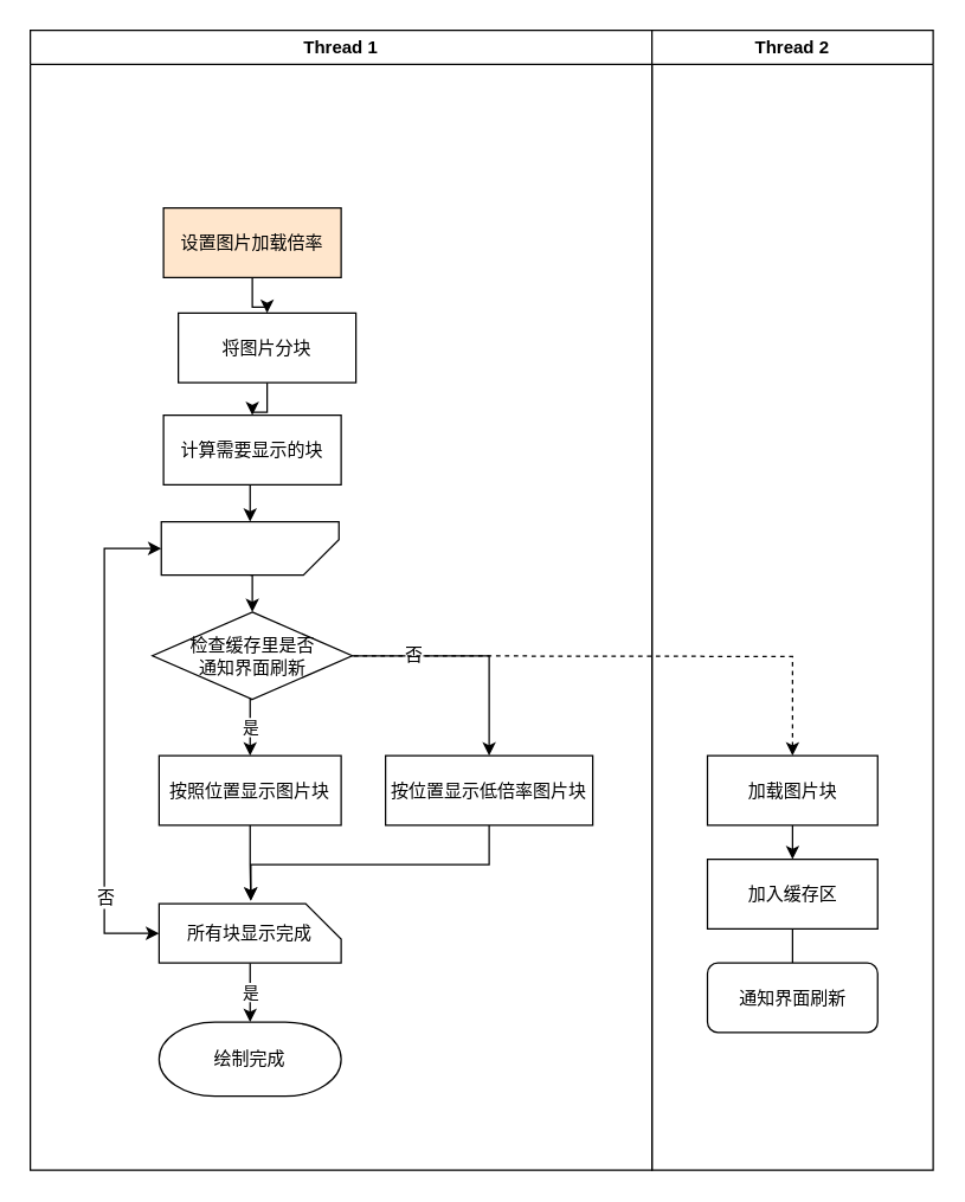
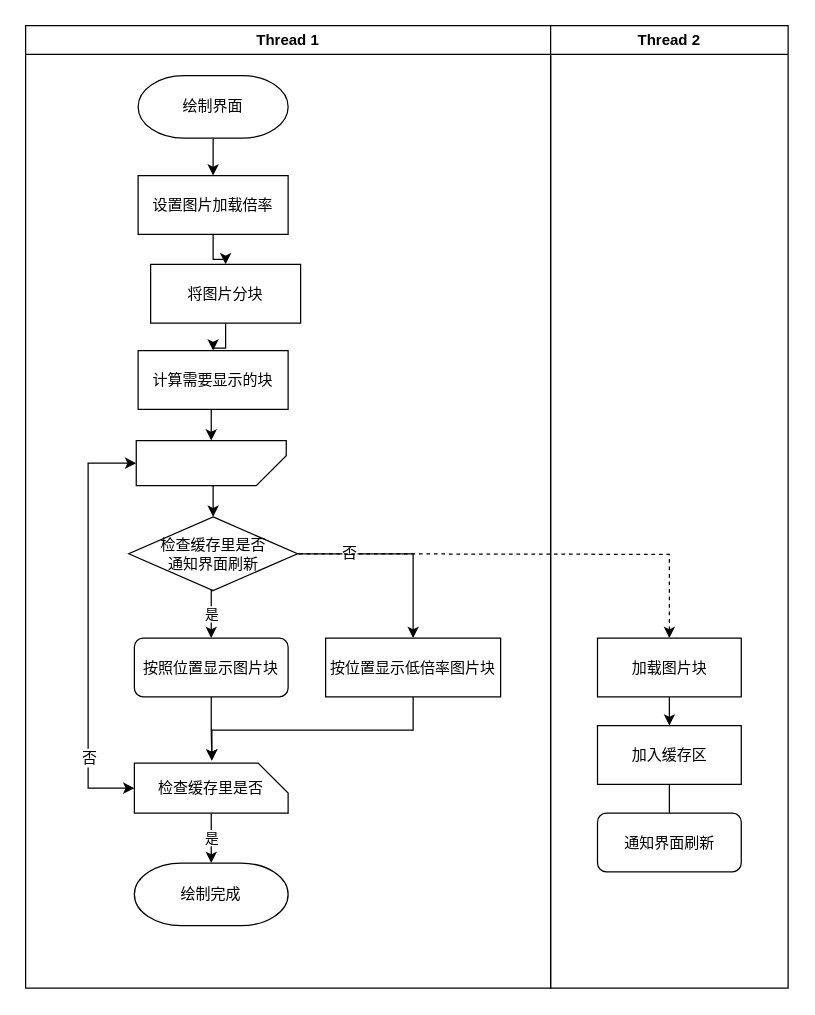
  <mxCell id="0" />
  <mxCell id="1" parent="0" />
  <mxCell id="2" value="Thread 1" style="swimlane;whiteSpace=wrap" parent="1" vertex="1"><mxGeometry x="20" y="20" width="420" height="770" as="geometry" /></mxCell>
  <mxCell id="3" style="edgeStyle=orthogonalEdgeStyle;rounded=0;orthogonalLoop=1;jettySize=auto;html=1;exitX=0.5;exitY=1;exitDx=0;exitDy=0;" parent="2" source="4" target="6" edge="1"><mxGeometry relative="1" as="geometry" /></mxCell>
- <mxCell id="4" value="设置图片加载倍率" style="rounded=0;whiteSpace=wrap;html=1;fillColor=#ffe6cc;" parent="2" vertex="1"><mxGeometry x="90" y="120" width="120" height="47" as="geometry" /></mxCell>
+ <mxCell id="4" value="设置图片加载倍率" style="rounded=0;whiteSpace=wrap;html=1;" parent="2" vertex="1"><mxGeometry x="90" y="120" width="120" height="47" as="geometry" /></mxCell>
  <mxCell id="5" value="" style="edgeStyle=orthogonalEdgeStyle;rounded=0;orthogonalLoop=1;jettySize=auto;html=1;" parent="2" source="6" target="8" edge="1"><mxGeometry relative="1" as="geometry" /></mxCell>
  <mxCell id="6" value="将图片分块" style="rounded=0;whiteSpace=wrap;html=1;" parent="2" vertex="1"><mxGeometry x="100" y="191" width="120" height="47" as="geometry" /></mxCell>
  <mxCell id="7" style="edgeStyle=orthogonalEdgeStyle;rounded=0;orthogonalLoop=1;jettySize=auto;html=1;exitX=0.5;exitY=1;exitDx=0;exitDy=0;entryX=0.5;entryY=1;entryDx=0;entryDy=0;entryPerimeter=0;startArrow=none;startFill=0;targetPerimeterSpacing=0;strokeColor=#000000;strokeWidth=1;" edge="1" parent="2" source="8" target="21"><mxGeometry relative="1" as="geometry" /></mxCell>
  <mxCell id="8" value="计算需要显示的块" style="rounded=0;whiteSpace=wrap;html=1;" parent="2" vertex="1"><mxGeometry x="90" y="260" width="120" height="47" as="geometry" /></mxCell>
  <mxCell id="9" style="edgeStyle=orthogonalEdgeStyle;rounded=0;orthogonalLoop=1;jettySize=auto;html=1;exitX=1;exitY=0.5;exitDx=0;exitDy=0;entryX=0.5;entryY=0;entryDx=0;entryDy=0;" parent="2" source="12" target="16" edge="1"><mxGeometry relative="1" as="geometry" /></mxCell>
  <mxCell id="10" value="否" style="text;html=1;resizable=0;points=[];align=center;verticalAlign=middle;labelBackgroundColor=#ffffff;" parent="9" vertex="1" connectable="0"><mxGeometry x="-0.489" y="1" relative="1" as="geometry"><mxPoint as="offset" /></mxGeometry></mxCell>
  <mxCell id="11" value="是" style="edgeStyle=orthogonalEdgeStyle;rounded=0;orthogonalLoop=1;jettySize=auto;html=1;exitX=0.5;exitY=1;exitDx=0;exitDy=0;entryX=0.5;entryY=0;entryDx=0;entryDy=0;" parent="2" source="12" target="14" edge="1"><mxGeometry relative="1" as="geometry" /></mxCell>
  <mxCell id="12" value="检查缓存里是否&lt;br&gt;通知界面刷新" style="rhombus;whiteSpace=wrap;html=1;fontFamily=Helvetica;fontSize=12;fontColor=#000000;align=center;strokeColor=#000000;fillColor=#ffffff;" parent="2" vertex="1"><mxGeometry x="82.5" y="393" width="135" height="59" as="geometry" /></mxCell>
  <mxCell id="13" style="edgeStyle=orthogonalEdgeStyle;rounded=0;orthogonalLoop=1;jettySize=auto;html=1;exitX=0.5;exitY=1;exitDx=0;exitDy=0;entryX=-0.05;entryY=0.496;entryDx=0;entryDy=0;entryPerimeter=0;startArrow=none;startFill=0;targetPerimeterSpacing=0;strokeColor=#000000;strokeWidth=1;" edge="1" parent="2" source="14" target="25"><mxGeometry relative="1" as="geometry" /></mxCell>
- <mxCell id="14" value="按照位置显示图片块" style="rounded=0;whiteSpace=wrap;html=1;" parent="2" vertex="1"><mxGeometry x="87" y="490" width="123" height="47" as="geometry" /></mxCell>
+ <mxCell id="14" value="按照位置显示图片块" style="whiteSpace=wrap;html=1;rounded=1;" parent="2" vertex="1"><mxGeometry x="87" y="490" width="123" height="47" as="geometry" /></mxCell>
  <mxCell id="15" style="edgeStyle=orthogonalEdgeStyle;rounded=0;orthogonalLoop=1;jettySize=auto;html=1;exitX=0.5;exitY=1;exitDx=0;exitDy=0;entryX=-0.05;entryY=0.496;entryDx=0;entryDy=0;entryPerimeter=0;startArrow=none;startFill=0;targetPerimeterSpacing=0;strokeColor=#000000;strokeWidth=1;" edge="1" parent="2" source="16" target="25"><mxGeometry relative="1" as="geometry" /></mxCell>
  <mxCell id="16" value="按位置显示低倍率图片块" style="rounded=0;whiteSpace=wrap;html=1;" parent="2" vertex="1"><mxGeometry x="240" y="490" width="140" height="47" as="geometry" /></mxCell>
+ <mxCell id="17" style="edgeStyle=orthogonalEdgeStyle;rounded=0;orthogonalLoop=1;jettySize=auto;html=1;exitX=0.5;exitY=1;exitDx=0;exitDy=0;exitPerimeter=0;entryX=0.5;entryY=0;entryDx=0;entryDy=0;" edge="1" parent="2" source="18" target="4"><mxGeometry relative="1" as="geometry" /></mxCell>
+ <mxCell id="18" value="绘制界面" style="strokeWidth=1;html=1;shape=mxgraph.flowchart.terminator;whiteSpace=wrap;" vertex="1" parent="2"><mxGeometry x="90" y="40" width="120" height="50" as="geometry" /></mxCell>
  <mxCell id="19" value="绘制完成" style="strokeWidth=1;html=1;shape=mxgraph.flowchart.terminator;whiteSpace=wrap;" vertex="1" parent="2"><mxGeometry x="87" y="670" width="123" height="50" as="geometry" /></mxCell>
  <mxCell id="20" style="edgeStyle=orthogonalEdgeStyle;rounded=0;orthogonalLoop=1;jettySize=auto;html=1;exitX=0.5;exitY=0;exitDx=0;exitDy=0;exitPerimeter=0;entryX=0.5;entryY=0;entryDx=0;entryDy=0;startArrow=none;startFill=0;targetPerimeterSpacing=0;strokeColor=#000000;strokeWidth=1;" edge="1" parent="2" source="21" target="12"><mxGeometry relative="1" as="geometry" /></mxCell>
  <mxCell id="21" value="" style="shape=card;whiteSpace=wrap;html=1;strokeWidth=1;direction=west;size=24;" vertex="1" parent="2"><mxGeometry x="88.5" y="332" width="120" height="36" as="geometry" /></mxCell>
  <mxCell id="22" style="edgeStyle=orthogonalEdgeStyle;rounded=0;orthogonalLoop=1;jettySize=auto;html=1;exitX=0.5;exitY=1;exitDx=0;exitDy=0;exitPerimeter=0;entryX=1;entryY=0.5;entryDx=0;entryDy=0;entryPerimeter=0;startArrow=classic;startFill=1;targetPerimeterSpacing=0;strokeColor=#000000;strokeWidth=1;" edge="1" parent="2" source="25" target="21"><mxGeometry relative="1" as="geometry"><Array as="points"><mxPoint x="50" y="610" /><mxPoint x="50" y="350" /></Array></mxGeometry></mxCell>
  <mxCell id="23" value="否" style="text;html=1;resizable=0;points=[];align=center;verticalAlign=middle;labelBackgroundColor=#ffffff;" vertex="1" connectable="0" parent="22"><mxGeometry x="-0.629" relative="1" as="geometry"><mxPoint as="offset" /></mxGeometry></mxCell>
  <mxCell id="24" value="是" style="edgeStyle=orthogonalEdgeStyle;rounded=0;orthogonalLoop=1;jettySize=auto;html=1;exitX=1;exitY=0.5;exitDx=0;exitDy=0;exitPerimeter=0;entryX=0.5;entryY=0;entryDx=0;entryDy=0;entryPerimeter=0;startArrow=none;startFill=0;targetPerimeterSpacing=0;strokeColor=#000000;strokeWidth=1;" edge="1" parent="2" source="25" target="19"><mxGeometry relative="1" as="geometry"><Array as="points"><mxPoint x="149" y="650" /><mxPoint x="149" y="650" /></Array></mxGeometry></mxCell>
- <mxCell id="25" value="&lt;span style=&quot;white-space: normal&quot;&gt;所有块显示完成&lt;/span&gt;" style="shape=card;whiteSpace=wrap;html=1;strokeWidth=1;direction=south;size=24;" vertex="1" parent="2"><mxGeometry x="87" y="590" width="123" height="40" as="geometry" /></mxCell>
+ <mxCell id="25" value="&lt;span style=&quot;white-space: normal&quot;&gt;检查缓存里是否&lt;/span&gt;" style="shape=card;whiteSpace=wrap;html=1;strokeWidth=1;direction=south;size=24;" vertex="1" parent="2"><mxGeometry x="87" y="590" width="123" height="40" as="geometry" /></mxCell>
  <mxCell id="26" value="Thread 2" style="swimlane;whiteSpace=wrap" parent="2" vertex="1"><mxGeometry x="420" width="190" height="770" as="geometry" /></mxCell>
  <mxCell id="27" style="edgeStyle=orthogonalEdgeStyle;rounded=0;orthogonalLoop=1;jettySize=auto;html=1;exitX=0.5;exitY=1;exitDx=0;exitDy=0;entryX=0.5;entryY=0;entryDx=0;entryDy=0;" parent="26" source="28" target="30" edge="1"><mxGeometry relative="1" as="geometry" /></mxCell>
  <mxCell id="28" value="加载图片块" style="rounded=0;whiteSpace=wrap;html=1;" parent="26" vertex="1"><mxGeometry x="37.5" y="490" width="115" height="47" as="geometry" /></mxCell>
  <mxCell id="29" style="edgeStyle=orthogonalEdgeStyle;rounded=0;orthogonalLoop=1;jettySize=auto;html=1;exitX=0.5;exitY=1;exitDx=0;exitDy=0;entryX=0.5;entryY=0;entryDx=0;entryDy=0;endArrow=none;" parent="26" source="30" target="31" edge="1"><mxGeometry relative="1" as="geometry" /></mxCell>
  <mxCell id="30" value="加入缓存区" style="rounded=0;whiteSpace=wrap;html=1;" parent="26" vertex="1"><mxGeometry x="37.5" y="560" width="115" height="47" as="geometry" /></mxCell>
  <mxCell id="31" value="通知界面刷新" style="whiteSpace=wrap;html=1;rounded=1;" parent="26" vertex="1"><mxGeometry x="37.5" y="630" width="115" height="47" as="geometry" /></mxCell>
  <mxCell id="32" value="" style="endArrow=none;dashed=1;html=1;entryX=1;entryY=0.5;entryDx=0;entryDy=0;strokeColor=#000000;rounded=0;targetPerimeterSpacing=0;strokeWidth=1;startArrow=classic;startFill=1;exitX=0.5;exitY=0;exitDx=0;exitDy=0;" edge="1" parent="2" source="28" target="12"><mxGeometry width="50" height="50" relative="1" as="geometry"><mxPoint x="580" y="337" as="sourcePoint" /><mxPoint x="610" y="422" as="targetPoint" /><Array as="points"><mxPoint x="515" y="423" /></Array></mxGeometry></mxCell>
